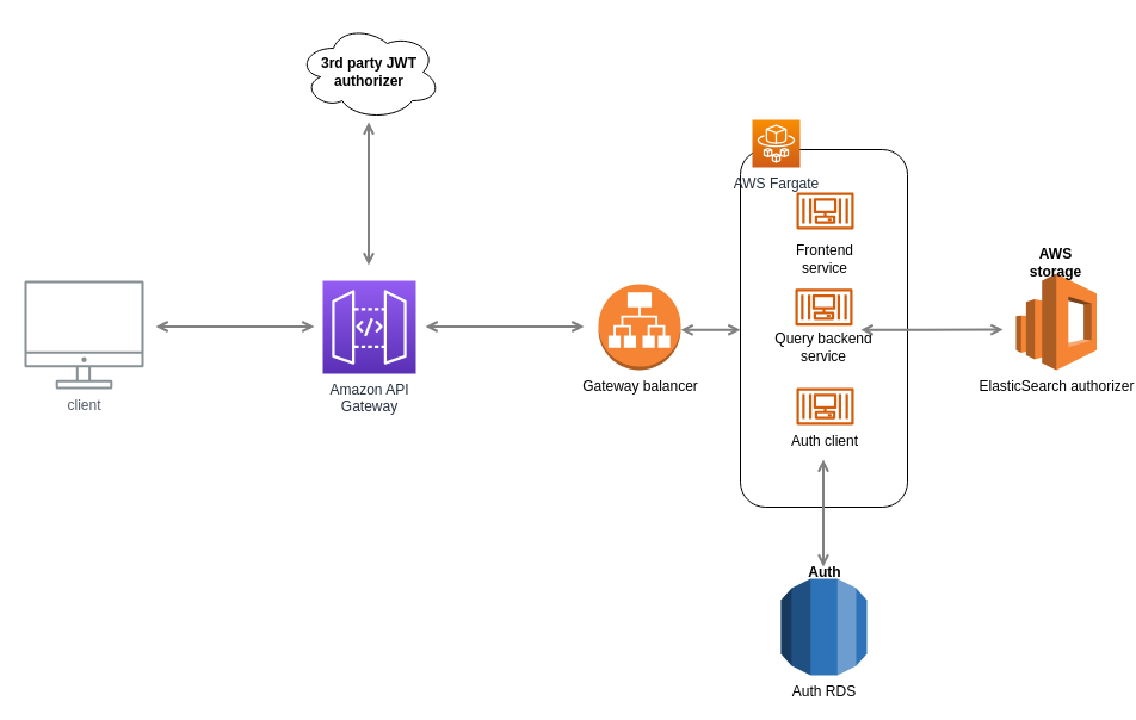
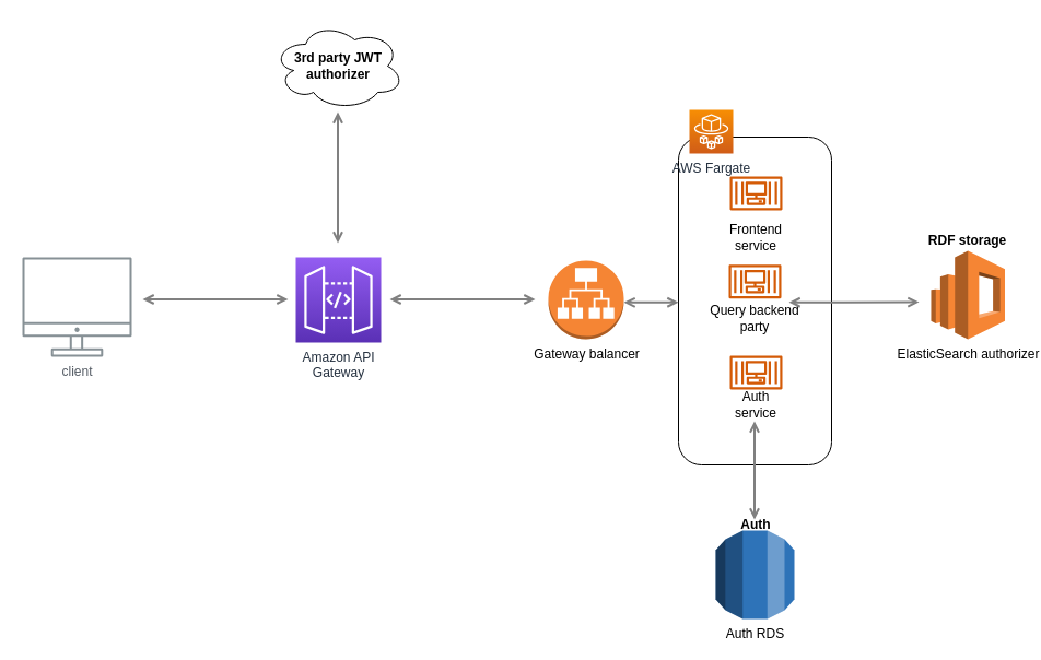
  <mxCell id="0" />
  <mxCell id="1" parent="0" />
  <mxCell id="2" value="client" style="outlineConnect=0;gradientColor=none;fontColor=#545B64;strokeColor=none;fillColor=#879196;dashed=0;verticalLabelPosition=bottom;verticalAlign=top;align=center;html=1;fontSize=12;fontStyle=0;aspect=fixed;shape=mxgraph.aws4.illustration_desktop;pointerEvents=1;labelBackgroundColor=#ffffff;" vertex="1" parent="1"><mxGeometry x="20" y="235" width="100" height="91" as="geometry" /></mxCell>
  <mxCell id="3" style="edgeStyle=orthogonalEdgeStyle;rounded=0;orthogonalLoop=1;jettySize=auto;html=1;startArrow=open;startFill=0;endArrow=open;endFill=0;strokeWidth=2;strokeColor=#808080;" edge="1" parent="1"><mxGeometry relative="1" as="geometry"><Array as="points"><mxPoint x="193" y="273.5" /><mxPoint x="193" y="273.5" /></Array><mxPoint x="130" y="273.5" as="sourcePoint" /><mxPoint x="263.001" y="273.5" as="targetPoint" /></mxGeometry></mxCell>
  <mxCell id="4" value="Amazon API&lt;br&gt;Gateway&lt;br&gt;" style="outlineConnect=0;fontColor=#232F3E;gradientColor=#945DF2;gradientDirection=north;fillColor=#5A30B5;strokeColor=#ffffff;dashed=0;verticalLabelPosition=bottom;verticalAlign=top;align=center;html=1;fontSize=12;fontStyle=0;aspect=fixed;shape=mxgraph.aws4.resourceIcon;resIcon=mxgraph.aws4.api_gateway;labelBackgroundColor=#ffffff;" vertex="1" parent="1"><mxGeometry x="270" y="235" width="78" height="78" as="geometry" /></mxCell>
  <mxCell id="5" value="&lt;div&gt;&lt;b&gt;3rd party JWT &lt;br&gt;&lt;/b&gt;&lt;/div&gt;&lt;div&gt;&lt;b&gt;authorizer&lt;br&gt;&lt;/b&gt;&lt;/div&gt;" style="ellipse;shape=cloud;whiteSpace=wrap;html=1;" vertex="1" parent="1"><mxGeometry x="249" y="20" width="120" height="80" as="geometry" /></mxCell>
  <mxCell id="6" style="edgeStyle=orthogonalEdgeStyle;rounded=0;orthogonalLoop=1;jettySize=auto;html=1;startArrow=open;startFill=0;endArrow=open;endFill=0;strokeWidth=2;strokeColor=#808080;horizontal=1;" edge="1" parent="1"><mxGeometry relative="1" as="geometry"><Array as="points"><mxPoint x="308.5" y="163" /><mxPoint x="308.5" y="163" /></Array><mxPoint x="308.5" y="222" as="sourcePoint" /><mxPoint x="308.5" y="102" as="targetPoint" /></mxGeometry></mxCell>
  <mxCell id="7" value="Gateway balancer" style="outlineConnect=0;dashed=0;verticalLabelPosition=bottom;verticalAlign=top;align=center;html=1;shape=mxgraph.aws3.application_load_balancer;fillColor=#F58534;gradientColor=none;" vertex="1" parent="1"><mxGeometry x="501" y="238" width="69" height="72" as="geometry" /></mxCell>
  <mxCell id="8" style="edgeStyle=orthogonalEdgeStyle;rounded=0;orthogonalLoop=1;jettySize=auto;html=1;startArrow=open;startFill=0;endArrow=open;endFill=0;strokeWidth=2;strokeColor=#808080;" edge="1" parent="1"><mxGeometry relative="1" as="geometry"><Array as="points"><mxPoint x="419" y="273.5" /><mxPoint x="419" y="273.5" /></Array><mxPoint x="356" y="273.5" as="sourcePoint" /><mxPoint x="489.001" y="273.5" as="targetPoint" /></mxGeometry></mxCell>
  <mxCell id="9" value="" style="rounded=1;whiteSpace=wrap;html=1;" vertex="1" parent="1"><mxGeometry x="620" y="125" width="140" height="300" as="geometry" /></mxCell>
  <mxCell id="10" value="&lt;div&gt;AWS Fargate&lt;/div&gt;&lt;div&gt;&lt;br&gt;&lt;/div&gt;" style="sketch=0;points=[[0,0,0],[0.25,0,0],[0.5,0,0],[0.75,0,0],[1,0,0],[0,1,0],[0.25,1,0],[0.5,1,0],[0.75,1,0],[1,1,0],[0,0.25,0],[0,0.5,0],[0,0.75,0],[1,0.25,0],[1,0.5,0],[1,0.75,0]];outlineConnect=0;fontColor=#232F3E;gradientColor=#F78E04;gradientDirection=north;fillColor=#D05C17;strokeColor=#ffffff;dashed=0;verticalLabelPosition=bottom;verticalAlign=top;align=center;html=1;fontSize=12;fontStyle=0;aspect=fixed;shape=mxgraph.aws4.resourceIcon;resIcon=mxgraph.aws4.fargate;" vertex="1" parent="1"><mxGeometry x="630" y="100" width="40" height="40" as="geometry" /></mxCell>
  <mxCell id="11" value="" style="sketch=0;outlineConnect=0;fontColor=#232F3E;gradientColor=none;fillColor=#D45B07;strokeColor=none;dashed=0;verticalLabelPosition=bottom;verticalAlign=top;align=center;html=1;fontSize=12;fontStyle=0;aspect=fixed;pointerEvents=1;shape=mxgraph.aws4.container_3;" vertex="1" parent="1"><mxGeometry x="667" y="161" width="48" height="31" as="geometry" /></mxCell>
  <mxCell id="12" value="" style="sketch=0;outlineConnect=0;fontColor=#232F3E;gradientColor=none;fillColor=#D45B07;strokeColor=none;dashed=0;verticalLabelPosition=bottom;verticalAlign=top;align=center;html=1;fontSize=12;fontStyle=0;aspect=fixed;pointerEvents=1;shape=mxgraph.aws4.container_3;" vertex="1" parent="1"><mxGeometry x="666" y="241.75" width="48" height="31" as="geometry" /></mxCell>
  <mxCell id="13" value="" style="sketch=0;outlineConnect=0;fontColor=#232F3E;gradientColor=none;fillColor=#D45B07;strokeColor=none;dashed=0;verticalLabelPosition=bottom;verticalAlign=top;align=center;html=1;fontSize=12;fontStyle=0;aspect=fixed;pointerEvents=1;shape=mxgraph.aws4.container_3;" vertex="1" parent="1"><mxGeometry x="667" y="325" width="48" height="31" as="geometry" /></mxCell>
- <mxCell id="14" value="Query backend service" style="text;html=1;strokeColor=none;fillColor=none;align=center;verticalAlign=middle;whiteSpace=wrap;rounded=0;" vertex="1" parent="1"><mxGeometry x="645" y="276.25" width="90" height="30" as="geometry" /></mxCell>
+ <mxCell id="14" value="Query backend party" style="text;html=1;strokeColor=none;fillColor=none;align=center;verticalAlign=middle;whiteSpace=wrap;rounded=0;" vertex="1" parent="1"><mxGeometry x="645" y="276.25" width="90" height="30" as="geometry" /></mxCell>
  <mxCell id="15" value="Frontend service" style="text;html=1;strokeColor=none;fillColor=none;align=center;verticalAlign=middle;whiteSpace=wrap;rounded=0;" vertex="1" parent="1"><mxGeometry x="661" y="202" width="60" height="30" as="geometry" /></mxCell>
- <mxCell id="16" value="&lt;div&gt;Auth client&lt;/div&gt;" style="text;html=1;strokeColor=none;fillColor=none;align=center;verticalAlign=middle;whiteSpace=wrap;rounded=0;" vertex="1" parent="1"><mxGeometry x="661" y="355" width="60" height="30" as="geometry" /></mxCell>
+ <mxCell id="16" value="&lt;div&gt;Auth service&lt;/div&gt;" style="text;html=1;strokeColor=none;fillColor=none;align=center;verticalAlign=middle;whiteSpace=wrap;rounded=0;" vertex="1" parent="1"><mxGeometry x="661" y="355" width="60" height="30" as="geometry" /></mxCell>
  <mxCell id="17" style="edgeStyle=orthogonalEdgeStyle;rounded=0;orthogonalLoop=1;jettySize=auto;html=1;startArrow=open;startFill=0;endArrow=open;endFill=0;strokeWidth=2;strokeColor=#808080;" edge="1" parent="1"><mxGeometry relative="1" as="geometry"><Array as="points"><mxPoint x="620" y="276.25" /><mxPoint x="620" y="276.25" /></Array><mxPoint x="570" y="276.25" as="sourcePoint" /><mxPoint x="620" y="276.25" as="targetPoint" /></mxGeometry></mxCell>
  <mxCell id="18" value="ElasticSearch authorizer" style="outlineConnect=0;dashed=0;verticalLabelPosition=bottom;verticalAlign=top;align=center;html=1;shape=mxgraph.aws3.elasticsearch_service;fillColor=#F58534;gradientColor=none;" vertex="1" parent="1"><mxGeometry x="851" y="229" width="67.5" height="81" as="geometry" /></mxCell>
  <mxCell id="19" style="edgeStyle=orthogonalEdgeStyle;rounded=0;orthogonalLoop=1;jettySize=auto;html=1;startArrow=open;startFill=0;endArrow=open;endFill=0;strokeWidth=2;strokeColor=#808080;" edge="1" parent="1"><mxGeometry relative="1" as="geometry"><Array as="points"><mxPoint x="771" y="276" /><mxPoint x="771" y="276" /></Array><mxPoint x="721" y="276.25" as="sourcePoint" /><mxPoint x="840" y="276" as="targetPoint" /></mxGeometry></mxCell>
  <mxCell id="20" value="&lt;div&gt;Auth RDS&lt;/div&gt;&lt;div&gt;&lt;br&gt;&lt;/div&gt;" style="outlineConnect=0;dashed=0;verticalLabelPosition=bottom;verticalAlign=top;align=center;html=1;shape=mxgraph.aws3.rds;fillColor=#2E73B8;gradientColor=none;" vertex="1" parent="1"><mxGeometry x="654" y="485" width="72" height="81" as="geometry" /></mxCell>
  <mxCell id="21" style="edgeStyle=orthogonalEdgeStyle;rounded=0;orthogonalLoop=1;jettySize=auto;html=1;startArrow=open;startFill=0;endArrow=open;endFill=0;strokeWidth=2;strokeColor=#808080;horizontal=1;" edge="1" parent="1"><mxGeometry relative="1" as="geometry"><Array as="points"><mxPoint x="689.5" y="446" /><mxPoint x="689.5" y="446" /></Array><mxPoint x="689.5" y="475" as="sourcePoint" /><mxPoint x="689.5" y="385" as="targetPoint" /></mxGeometry></mxCell>
- <mxCell id="22" value="&lt;b&gt;AWS storage&lt;br&gt;&lt;/b&gt;" style="text;html=1;strokeColor=none;fillColor=none;align=center;verticalAlign=middle;whiteSpace=wrap;rounded=0;" vertex="1" parent="1"><mxGeometry x="847.13" y="205" width="75.25" height="30" as="geometry" /></mxCell>
+ <mxCell id="22" value="&lt;b&gt;RDF storage&lt;br&gt;&lt;/b&gt;" style="text;html=1;strokeColor=none;fillColor=none;align=center;verticalAlign=middle;whiteSpace=wrap;rounded=0;" vertex="1" parent="1"><mxGeometry x="847.13" y="205" width="75.25" height="30" as="geometry" /></mxCell>
  <mxCell id="23" value="&lt;b&gt;Auth&lt;/b&gt;" style="text;html=1;strokeColor=none;fillColor=none;align=center;verticalAlign=middle;whiteSpace=wrap;rounded=0;" vertex="1" parent="1"><mxGeometry x="661" y="465" width="60" height="30" as="geometry" /></mxCell>
